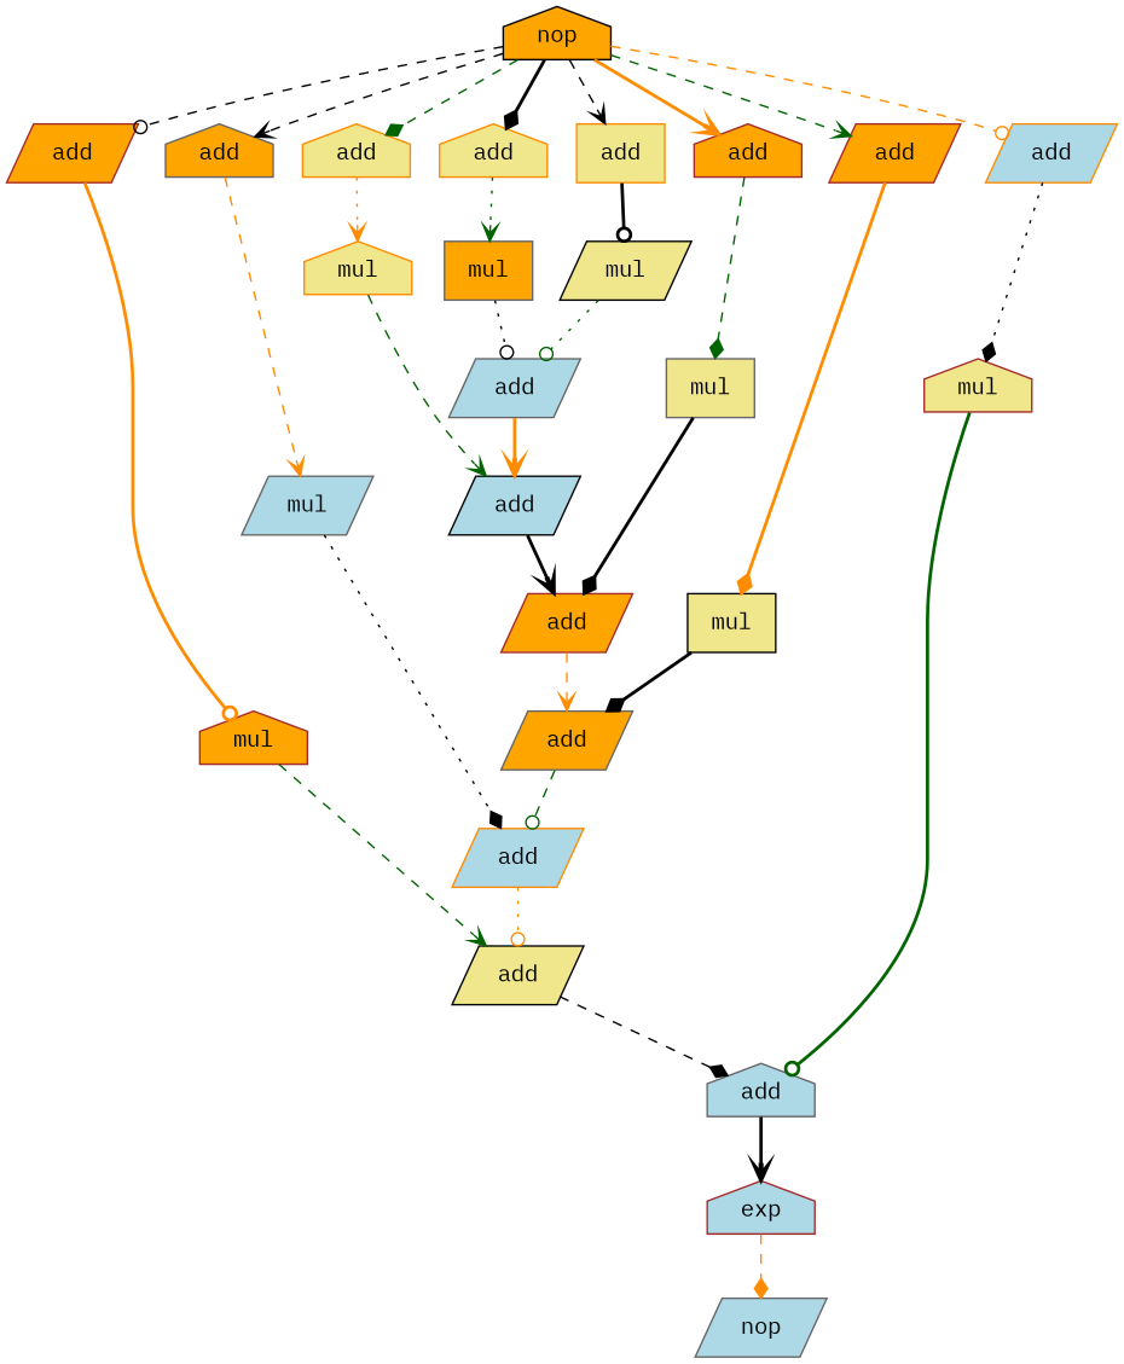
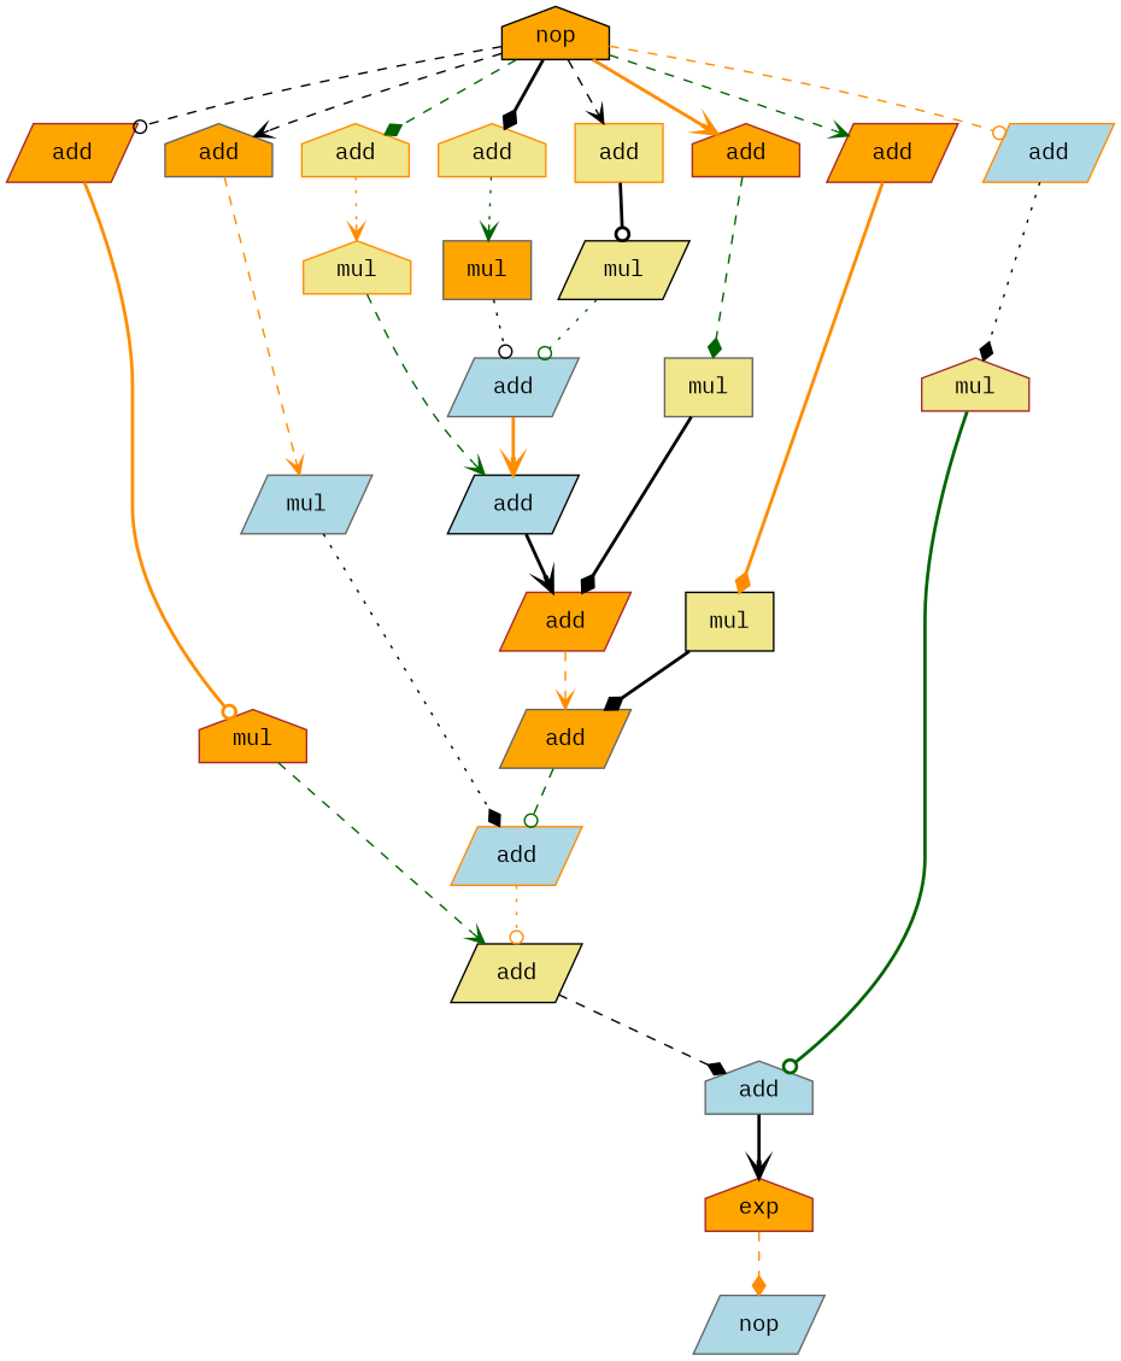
  strict digraph {
    fontname="IBM Plex Mono"
    node [area=2 delay=20 fontcolor=black style="empty,filled" tl=1 ts=1 fillcolor=orange color=gray40 shape=parallelogram fontname="IBM Plex Mono"]
    edge [color=black style=dashed arrowhead=vee fontname="IBM Plex Mono"]
    n1 [label=add tl=71 ts=71 fillcolor=lightblue color=black]
    n2 [label=add tl=91 ts=91 color=brown]
    n3 [label=add tl=111 ts=111]
    n4 [label=add tl=81 shape=house]
    n5 [area=17 delay=30 label=mul tl=101 ts=21 fillcolor=lightblue]
    n6 [label=add tl=41 color=brown shape=house]
    n7 [area=17 delay=30 label=mul tl=61 ts=21 fillcolor=khaki shape=box]
-   n8 [label=exp tl=191 ts=191 fillcolor=lightblue color=brown shape=house]
+   n8 [label=exp tl=191 ts=191 color=brown shape=house]
    n9 [area=0 delay=0 label=nop tl=211 ts=211 fillcolor=lightblue]
    n10 [label=add tl=61 color=brown]
    n11 [area=17 delay=30 label=mul tl=81 ts=21 fillcolor=khaki color=black shape=box]
    n12 [label=add tl=151 ts=151 fillcolor=khaki color=black]
    n13 [label=add tl=171 ts=171 fillcolor=lightblue shape=house]
    n14 [label=add tl=131 ts=131 fillcolor=lightblue color=darkorange]
    n15 [label=add tl=101 color=brown]
    n16 [area=17 delay=30 label=mul tl=121 ts=21 color=brown shape=house]
    n17 [area=17 delay=30 label=mul tl=141 ts=21 fillcolor=khaki color=brown shape=house]
    n18 [label=add tl=51 ts=51 fillcolor=lightblue]
    n19 [area=0 delay=0 label=nop color=black shape=house]
    n20 [label=add fillcolor=khaki color=darkorange shape=house]
    n21 [label=add fillcolor=khaki color=darkorange shape=box]
    n22 [label=add tl=21 fillcolor=khaki color=darkorange shape=house]
    n23 [label=add tl=121 fillcolor=lightblue color=darkorange]
    n24 [area=17 delay=30 label=mul tl=21 ts=21 shape=box]
    n25 [area=17 delay=30 label=mul tl=21 ts=21 fillcolor=khaki color=black]
    n26 [area=17 delay=30 label=mul tl=41 ts=21 fillcolor=khaki color=darkorange shape=house]
    n1 -> n2 [style=bold]
    n2 -> n3 [color=darkorange]
    n3 -> n14 [color=darkgreen arrowhead=odot]
    n4 -> n5 [color=darkorange]
    n5 -> n14 [style=dotted arrowhead=diamond]
    n6 -> n7 [color=darkgreen arrowhead=diamond]
    n7 -> n2 [style=bold arrowhead=diamond]
    n8 -> n9 [color=darkorange arrowhead=diamond]
    n10 -> n11 [color=darkorange style=bold arrowhead=diamond]
    n11 -> n3 [style=bold arrowhead=diamond]
    n12 -> n13 [arrowhead=diamond]
    n13 -> n8 [style=bold]
    n14 -> n12 [color=darkorange style=dotted arrowhead=odot]
    n15 -> n16 [color=darkorange style=bold arrowhead=odot]
    n16 -> n12 [color=darkgreen]
    n17 -> n13 [color=darkgreen style=bold arrowhead=odot]
    n18 -> n1 [color=darkorange style=bold]
    n19 -> n4
    n19 -> n6 [color=darkorange style=bold]
    n19 -> n10 [color=darkgreen]
    n19 -> n15 [arrowhead=odot]
    n19 -> n20 [style=bold arrowhead=diamond]
    n19 -> n21
    n19 -> n22 [color=darkgreen arrowhead=diamond]
    n19 -> n23 [color=darkorange arrowhead=odot]
    n20 -> n24 [color=darkgreen style=dotted]
    n21 -> n25 [style=bold arrowhead=odot]
    n22 -> n26 [color=darkorange style=dotted]
    n23 -> n17 [style=dotted arrowhead=diamond]
    n24 -> n18 [style=dotted arrowhead=odot]
    n25 -> n18 [color=darkgreen style=dotted arrowhead=odot]
    n26 -> n1 [color=darkgreen]
  }
